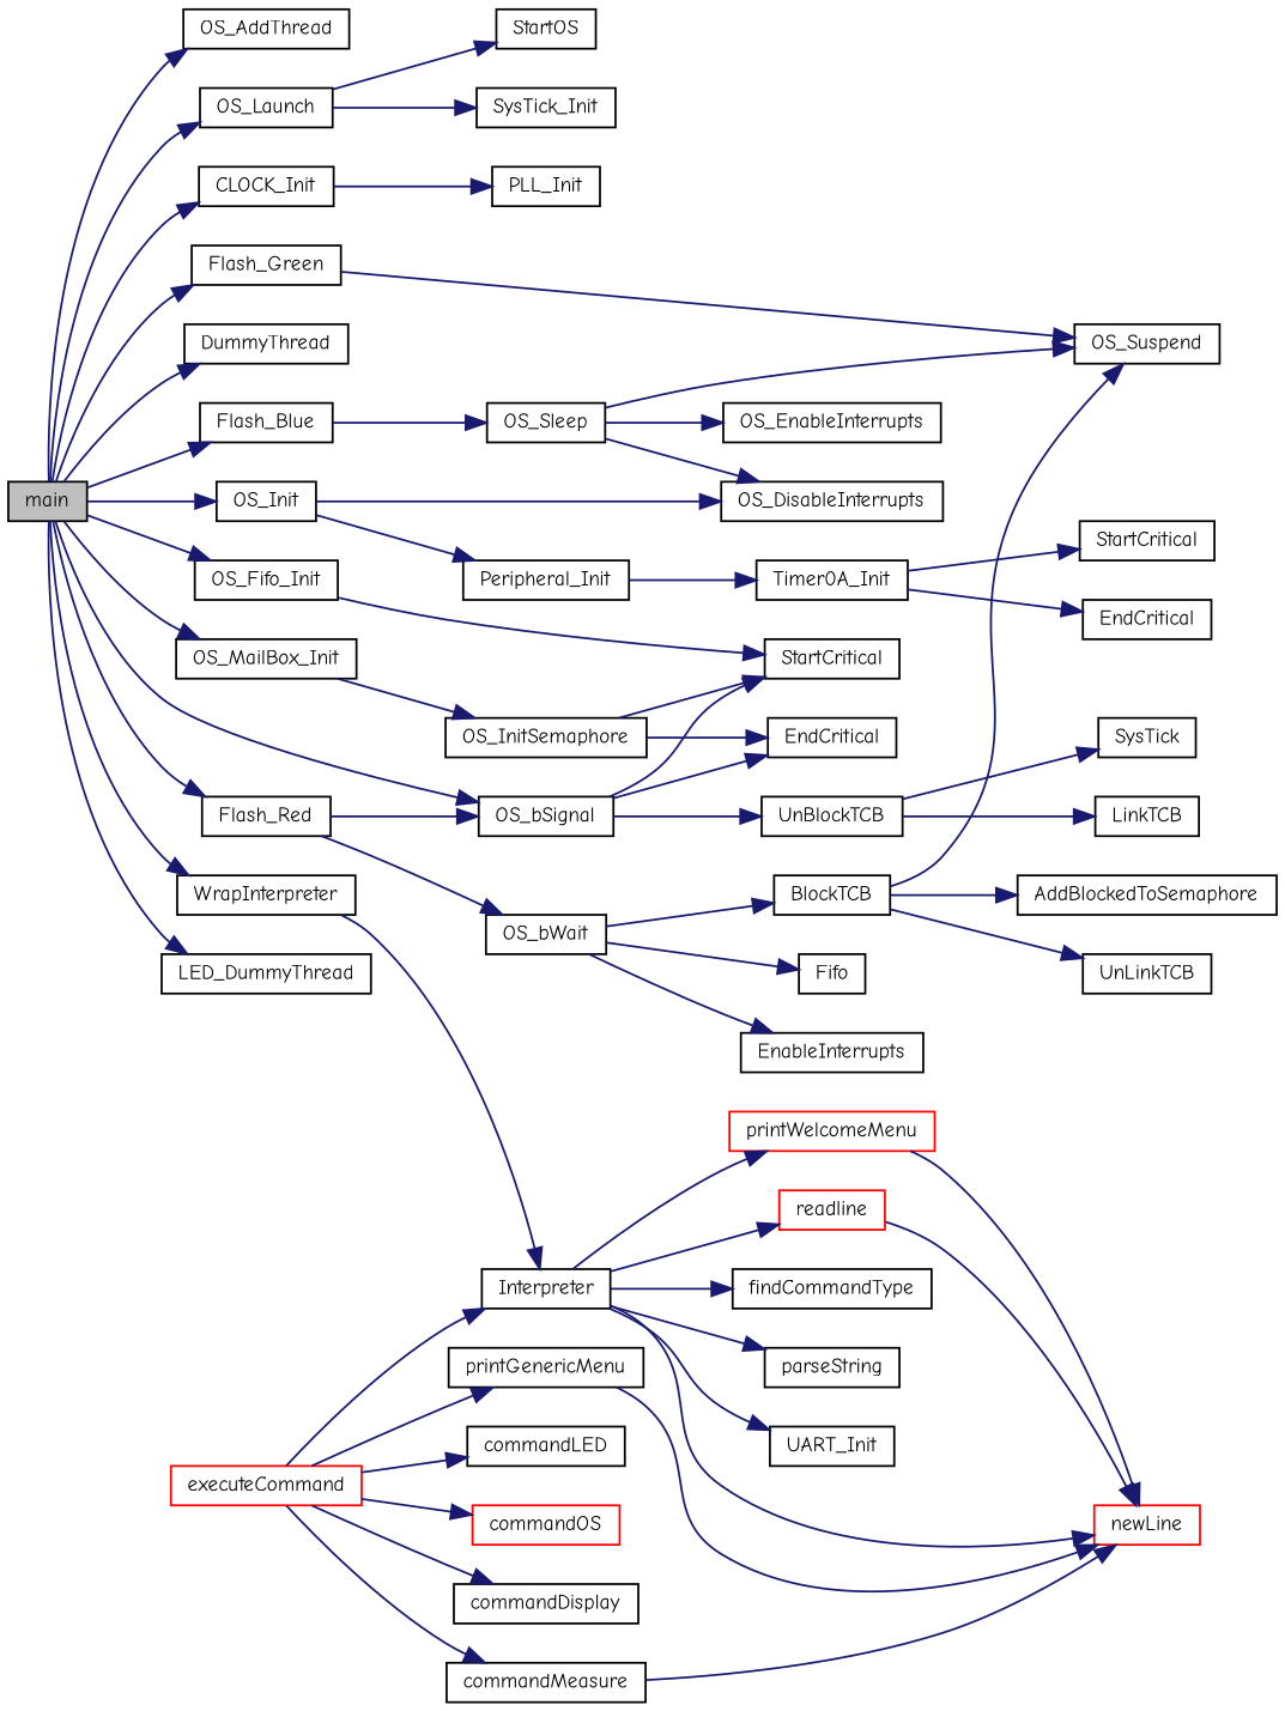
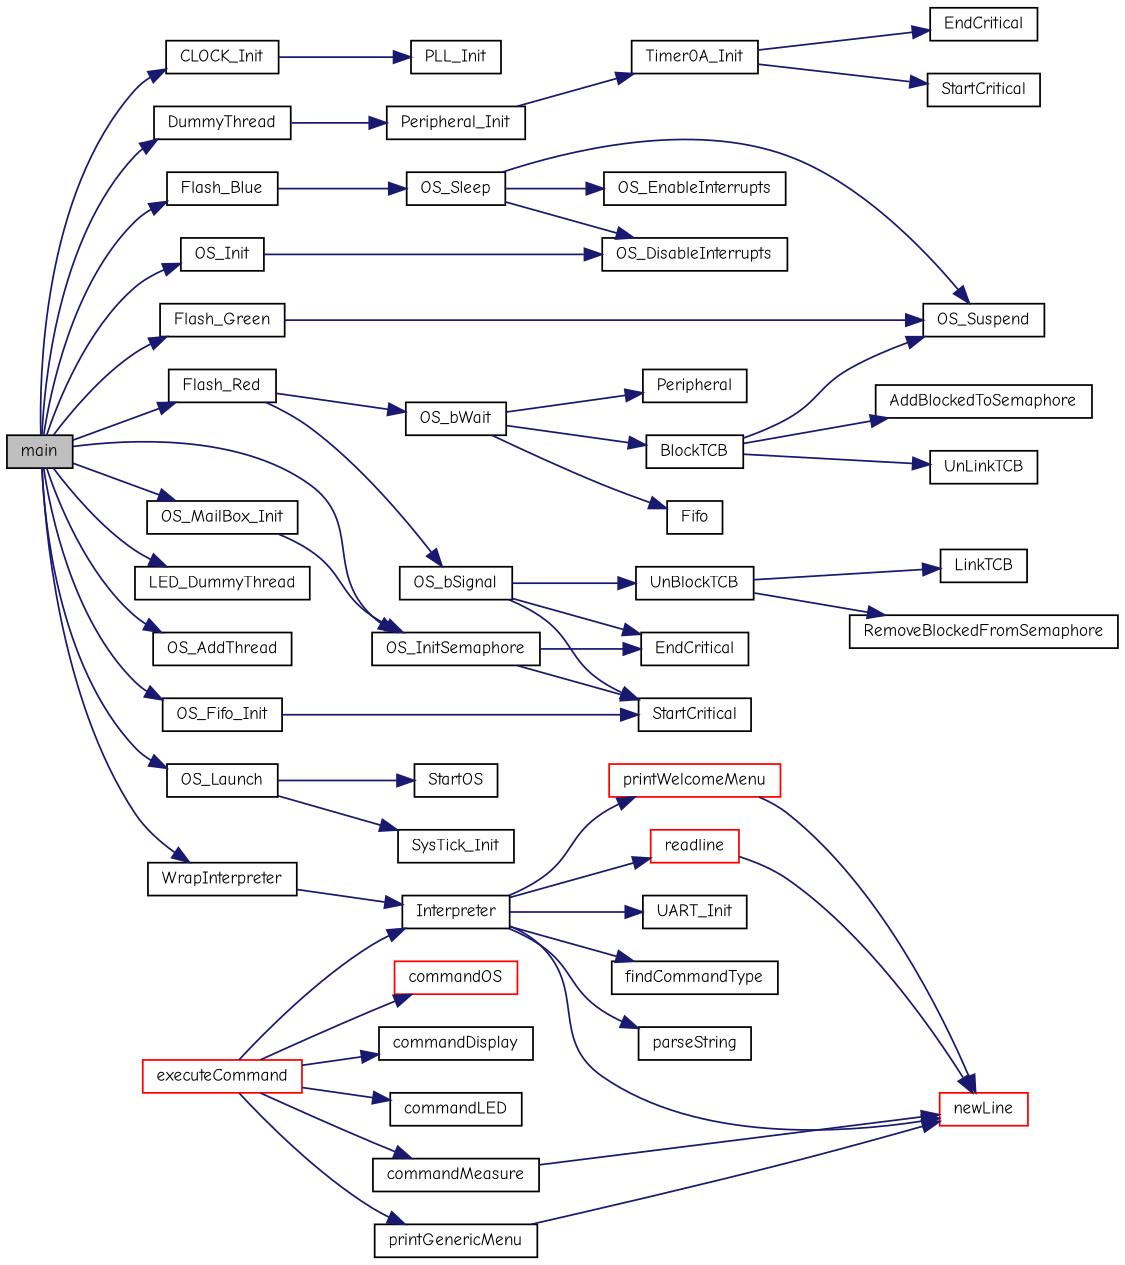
  digraph {
    fontname="Comic Neue"
    rankdir=LR
    node [color=black fillcolor=white fontname="Comic Neue" fontsize=10 shape=record style=filled]
    edge [color=midnightblue fontname="Comic Neue" fontsize=10 labelfontname=Helvetica labelfontsize=10 style=solid]
    n1 [fillcolor=grey75 fontcolor=black height=0.2 label=main width=0.4]
    n2 [height=0.2 label=CLOCK_Init width=0.4]
    n3 [height=0.2 label=DummyThread width=0.4]
    n4 [height=0.2 label=Flash_Blue width=0.4]
    n5 [height=0.2 label=Flash_Green width=0.4]
    n6 [height=0.2 label=Flash_Red width=0.4]
    n7 [height=0.2 label=LED_DummyThread width=0.4]
    n8 [height=0.2 label=OS_AddThread width=0.4]
    n9 [height=0.2 label=OS_Fifo_Init width=0.4]
    n10 [height=0.2 label=OS_Init width=0.4]
    n11 [height=0.2 label=OS_InitSemaphore width=0.4]
    n12 [height=0.2 label=OS_Launch width=0.4]
    n13 [height=0.2 label=OS_MailBox_Init width=0.4]
    n14 [height=0.2 label=WrapInterpreter width=0.4]
    n15 [height=0.2 label=PLL_Init width=0.4]
    n16 [height=0.2 label=OS_Sleep width=0.4]
    n17 [height=0.2 label=OS_Suspend width=0.4]
    n18 [height=0.2 label=OS_bSignal width=0.4]
    n19 [height=0.2 label=OS_bWait width=0.4]
    n20 [height=0.2 label=StartCritical width=0.4]
    n21 [height=0.2 label=OS_DisableInterrupts width=0.4]
    n22 [height=0.2 label=Peripheral_Init width=0.4]
    n23 [height=0.2 label=EndCritical width=0.4]
    n24 [height=0.2 label=StartOS width=0.4]
    n25 [height=0.2 label=SysTick_Init width=0.4]
    n26 [height=0.2 label=Interpreter width=0.4]
    n27 [height=0.2 label=OS_EnableInterrupts width=0.4]
    n28 [height=0.2 label=UnBlockTCB width=0.4]
    n29 [height=0.2 label=BlockTCB width=0.4]
    n30 [height=0.2 label=Fifo width=0.4]
-   n31 [height=0.2 label=EnableInterrupts width=0.4]
+   n31 [height=0.2 label=Peripheral width=0.4]
    n32 [height=0.2 label=LinkTCB width=0.4]
-   n33 [height=0.2 label=SysTick width=0.4]
+   n33 [height=0.2 label=RemoveBlockedFromSemaphore width=0.4]
    n34 [height=0.2 label=AddBlockedToSemaphore width=0.4]
    n35 [height=0.2 label=UnLinkTCB width=0.4]
    n36 [height=0.2 label=Timer0A_Init width=0.4]
    n37 [height=0.2 label=EndCritical width=0.4]
    n38 [height=0.2 label=StartCritical width=0.4]
    n39 [color=red height=0.2 label=newLine width=0.4]
    n40 [height=0.2 label=findCommandType width=0.4]
    n41 [height=0.2 label=parseString width=0.4]
    n42 [color=red height=0.2 label=printWelcomeMenu width=0.4]
    n43 [color=red height=0.2 label=readline width=0.4]
    n44 [height=0.2 label=UART_Init width=0.4]
    n45 [color=red height=0.2 label=executeCommand width=0.4]
    n46 [height=0.2 label=commandDisplay width=0.4]
    n47 [height=0.2 label=commandLED width=0.4]
    n48 [height=0.2 label=commandMeasure width=0.4]
    n49 [color=red height=0.2 label=commandOS width=0.4]
    n50 [height=0.2 label=printGenericMenu width=0.4]
    n1 -> n2
    n1 -> n3
    n1 -> n4
    n1 -> n5
    n1 -> n6
    n1 -> n7
    n1 -> n8
    n1 -> n9
    n1 -> n10
-   n1 -> n18
+   n1 -> n11
    n1 -> n12
    n1 -> n13
    n1 -> n14
    n2 -> n15
    n4 -> n16
    n5 -> n17
    n6 -> n18
    n6 -> n19
    n9 -> n20
    n10 -> n21
-   n10 -> n22
+   n3 -> n22
    n11 -> n20
    n11 -> n23
    n12 -> n24
    n12 -> n25
    n13 -> n11
    n14 -> n26
    n16 -> n17
    n16 -> n21
    n16 -> n27
    n18 -> n20
    n18 -> n23
    n18 -> n28
    n19 -> n29
    n19 -> n30
    n19 -> n31
    n22 -> n36
    n26 -> n39
    n26 -> n40
    n26 -> n41
    n26 -> n42
    n26 -> n43
    n26 -> n44
    n28 -> n32
    n28 -> n33
    n29 -> n17
    n29 -> n34
    n29 -> n35
    n36 -> n37
    n36 -> n38
    n42 -> n39
    n43 -> n39
    n45 -> n26
    n45 -> n46
    n45 -> n47
    n45 -> n48
    n45 -> n49
    n45 -> n50
    n48 -> n39
    n50 -> n39
  }
